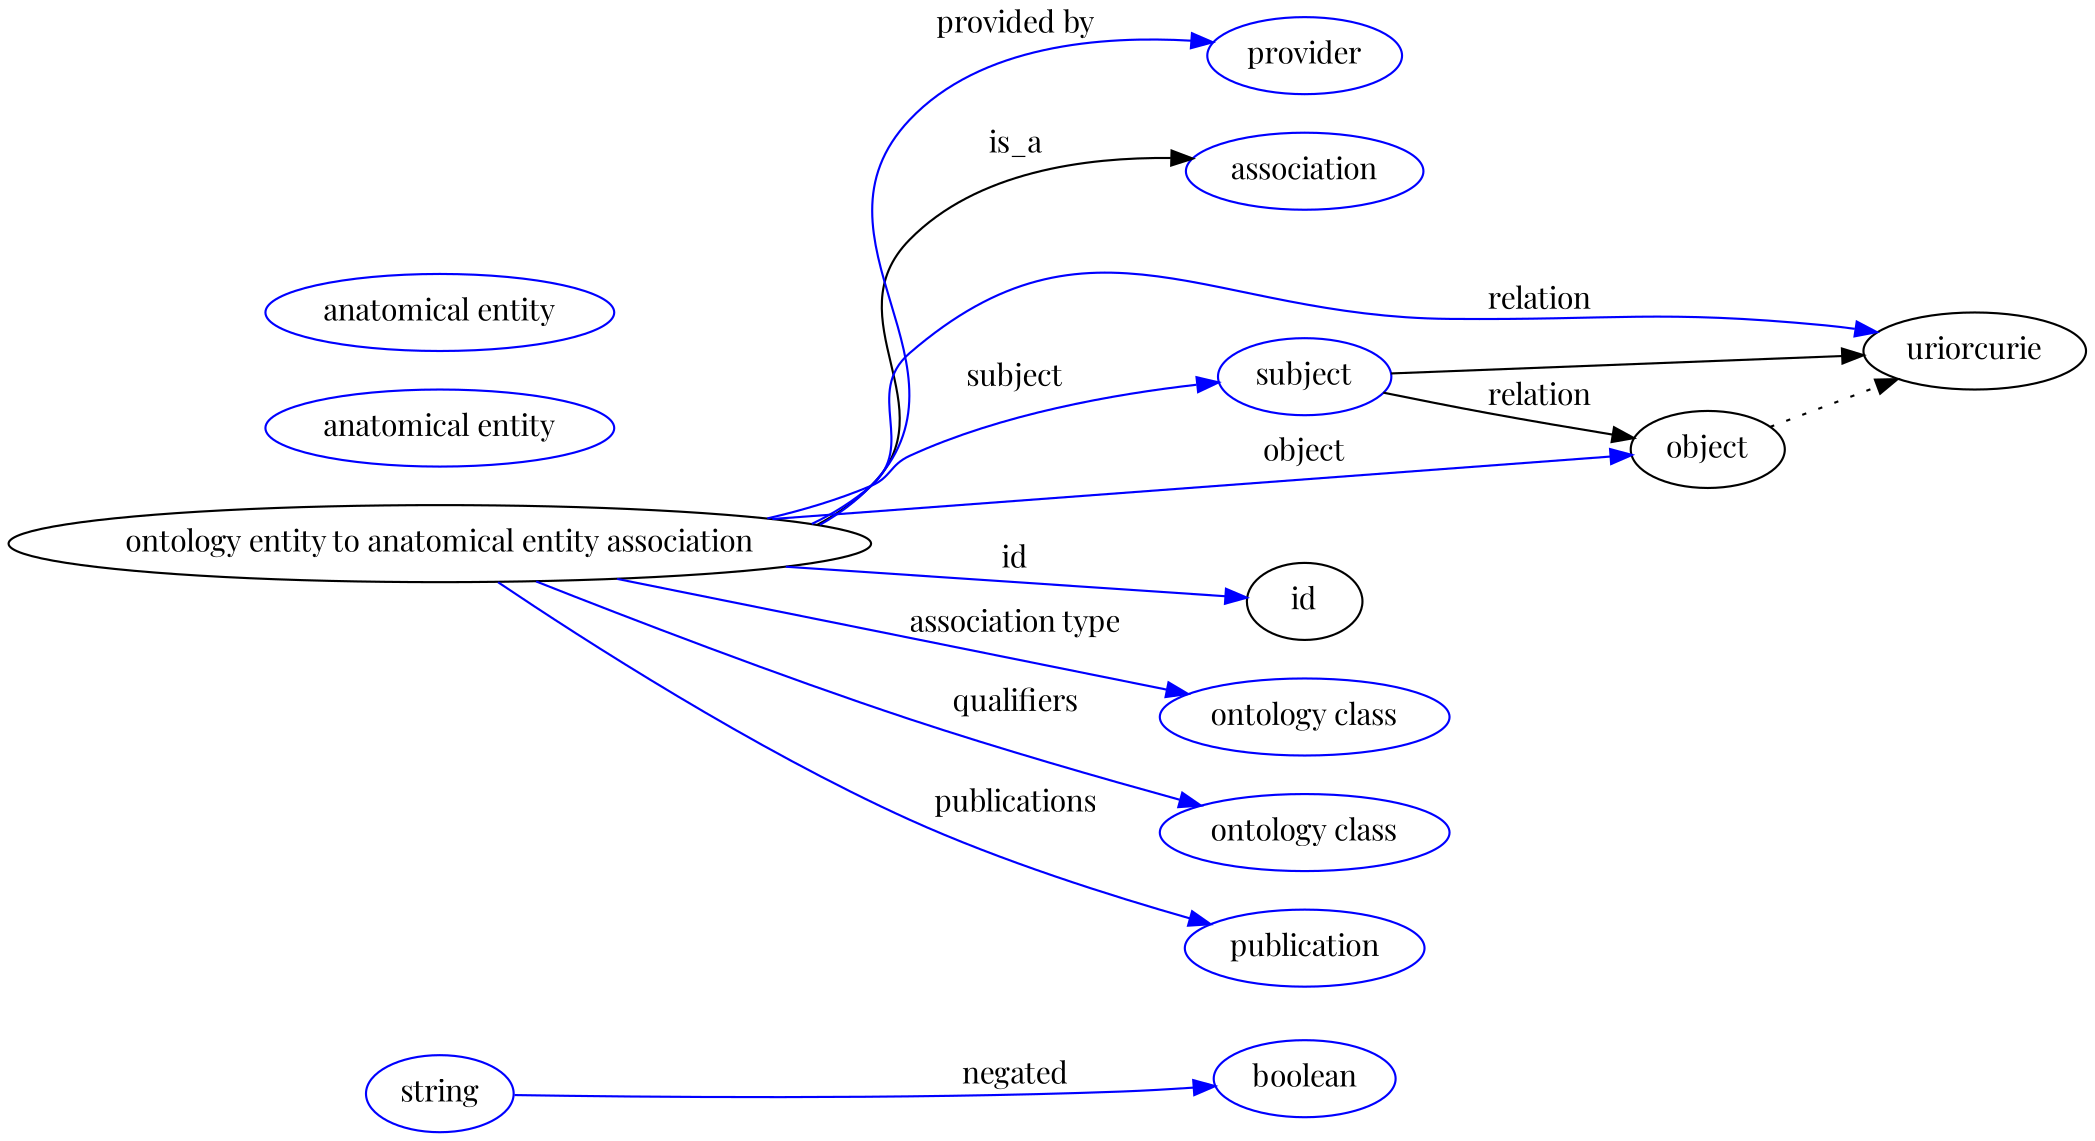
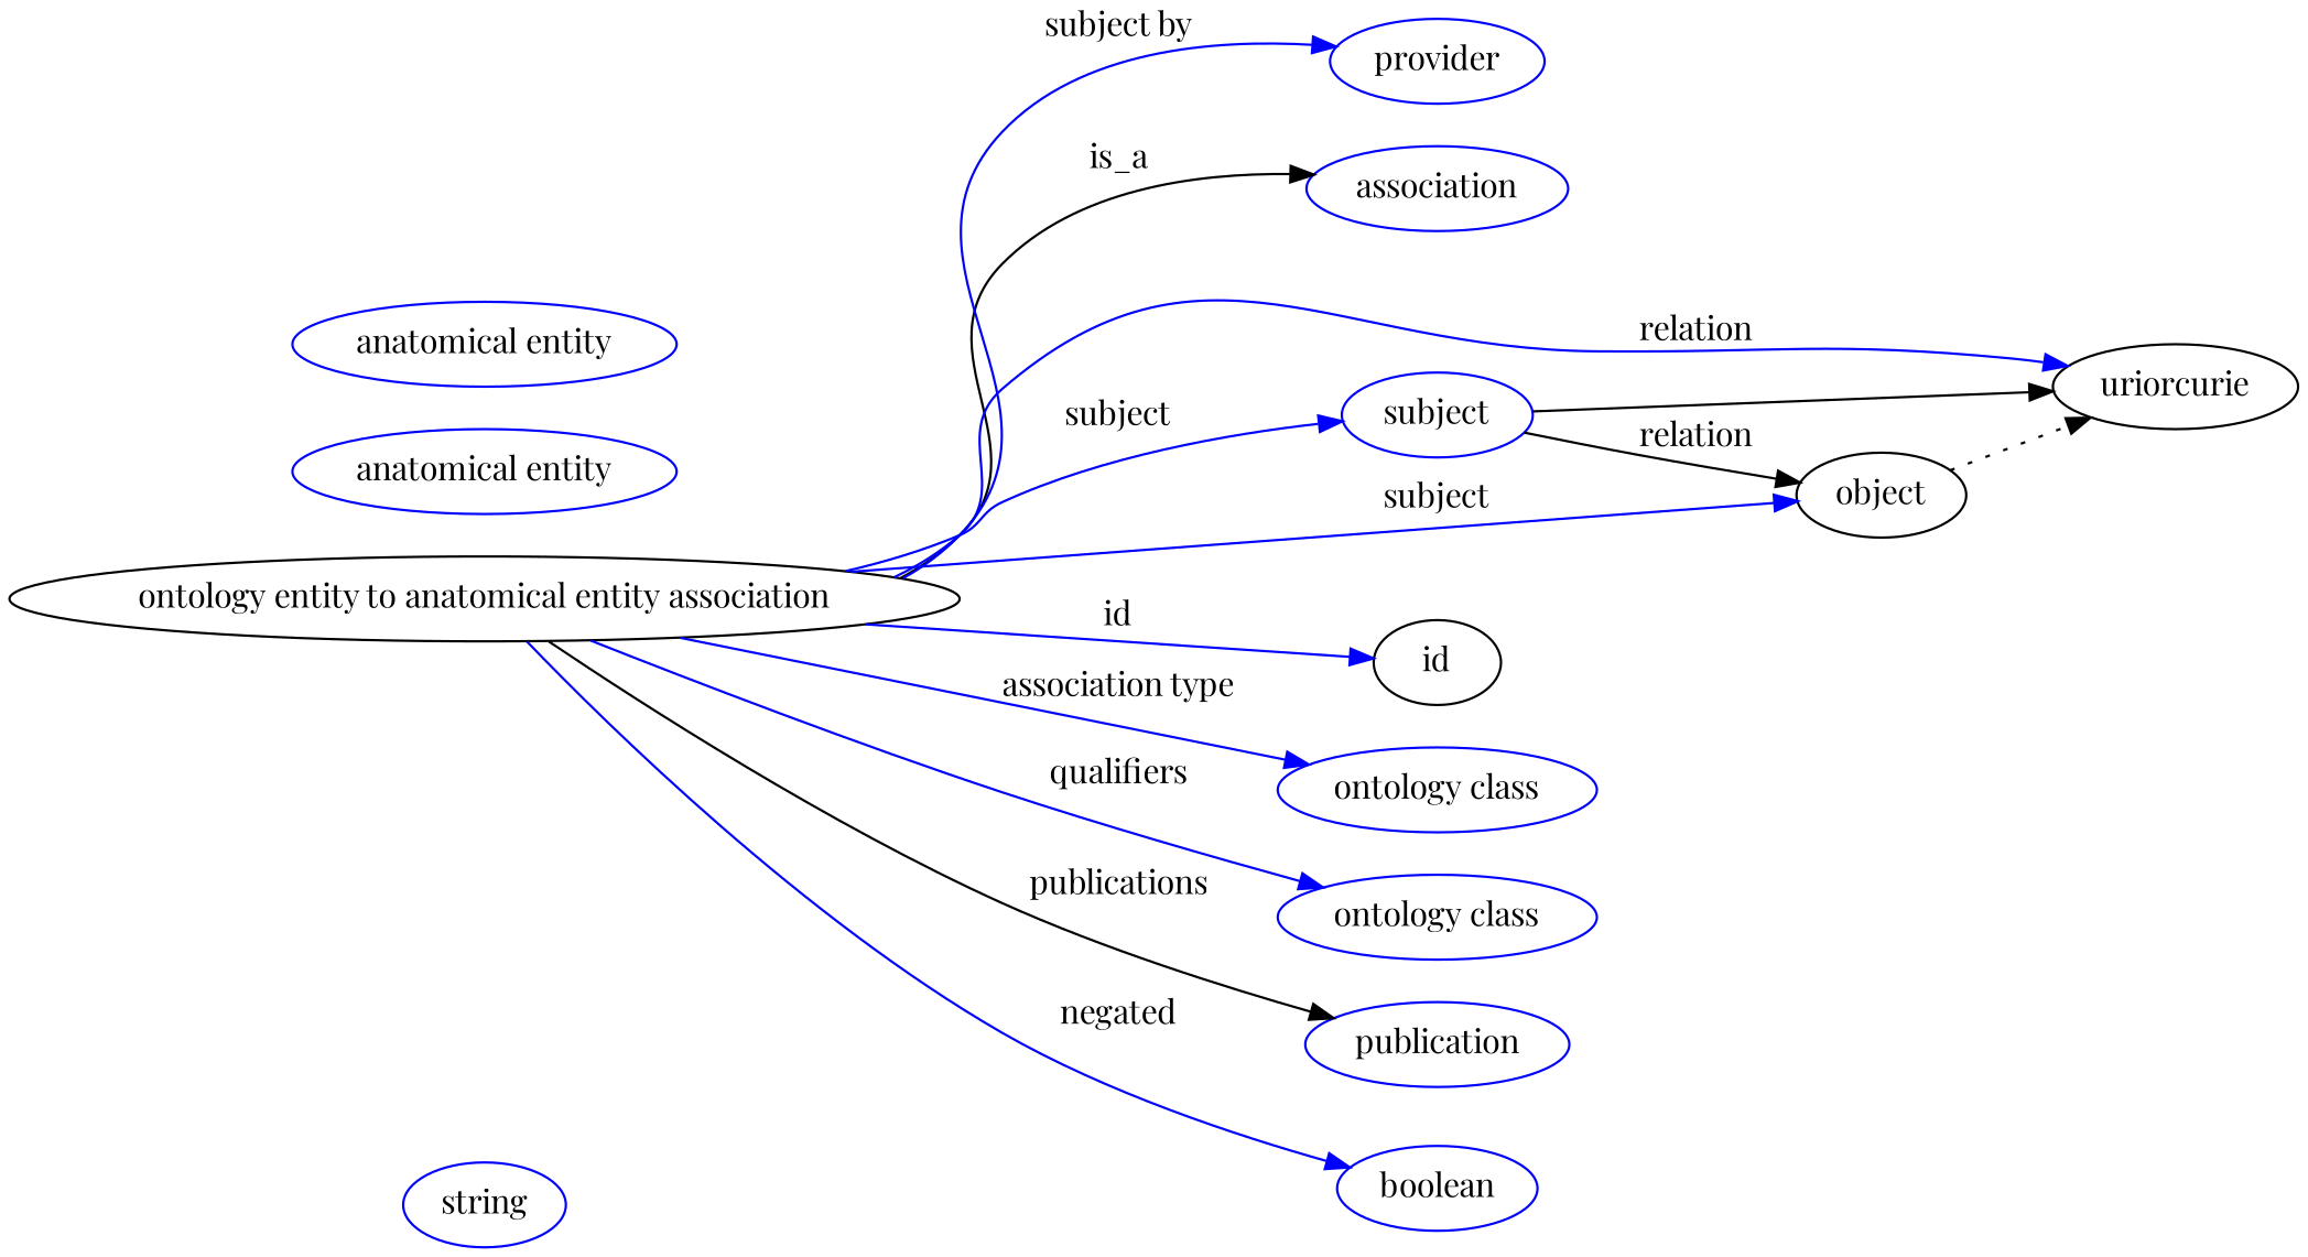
  digraph {
    fontname="Playfair Display"
    rankdir=LR
    node [fontname="Playfair Display" color=blue]
    edge [fontname="Playfair Display" color=blue style=solid]
    n1 [height=0.5 label="ontology entity to anatomical entity association" width=5.1815 color=""]
    association [height=0.5 width=1.3902]
    n3 [color=black height=0.5 label=uriorcurie width=1.2638]
    id [height=0.5 width=0.75 color=""]
    n5 [height=0.5 label=boolean width=1.0652]
    n6 [height=0.5 label="ontology class" width=1.7151]
    n7 [height=0.5 label="ontology class" width=1.7151]
    n8 [height=0.5 label=publication width=1.3902]
    n9 [height=0.5 label=provider width=1.1193]
    subject [height=0.5 width=0.99297]
    object [height=0.5 width=0.9027 color=""]
    n12 [height=0.5 label=string width=0.84854]
    n13 [height=0.5 label="anatomical entity" width=2.004]
    n14 [height=0.5 label="anatomical entity" width=2.004]
    n1 -> association [label=is_a color="" style=""]
    n1 -> n3 [label=relation]
    n1 -> id [label=id]
-   n12 -> n5 [label=negated]
+   n1 -> n5 [label=negated]
    n1 -> n6 [label="association type"]
    n1 -> n7 [label=qualifiers]
-   n1 -> n8 [label=publications]
-   n1 -> n9 [label="provided by"]
+   n1 -> n8 [color=black label=publications]
+   n1 -> n9 [label="subject by"]
    n1 -> subject [label=subject]
-   n1 -> object [label=object]
+   n1 -> object [label=subject]
    subject -> n3 [color=""]
    subject -> object [label=relation color="" style=""]
    object -> n3 [style=dotted color=""]
  }
